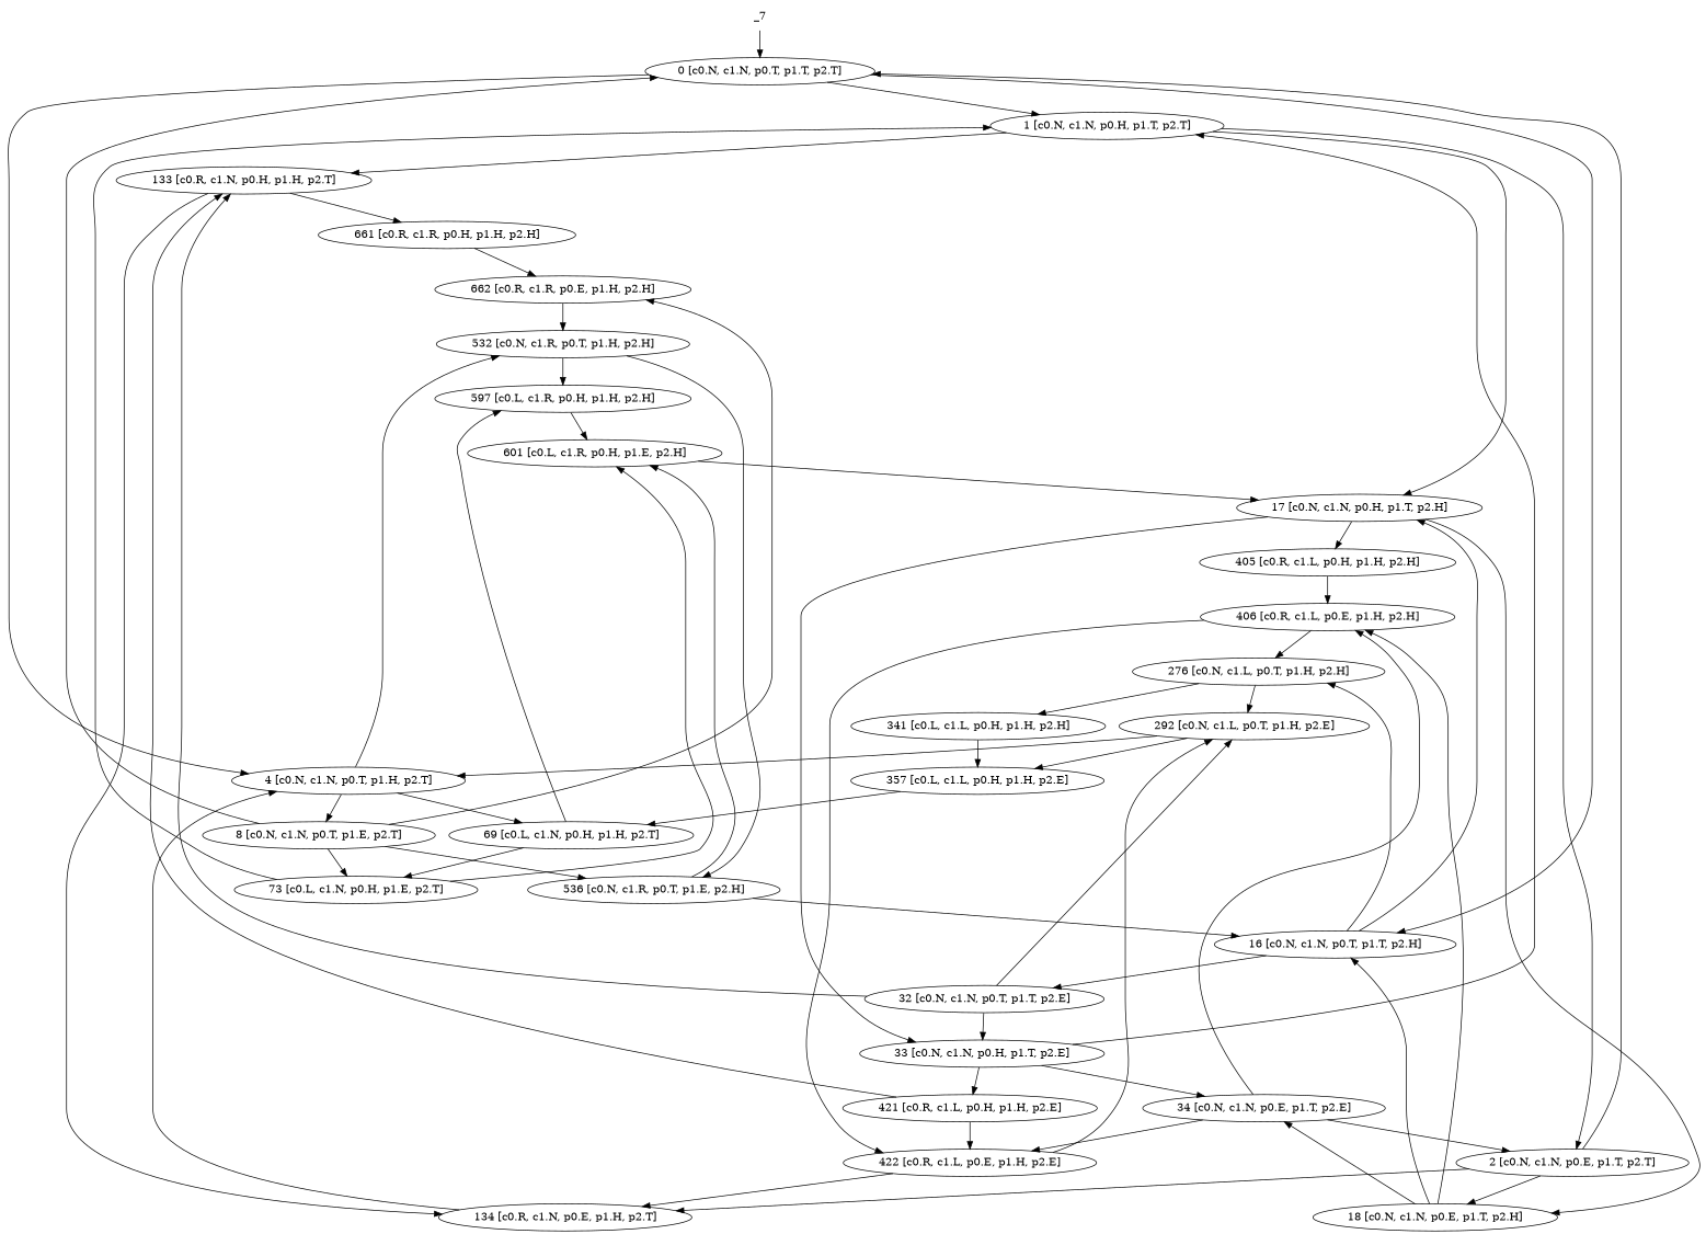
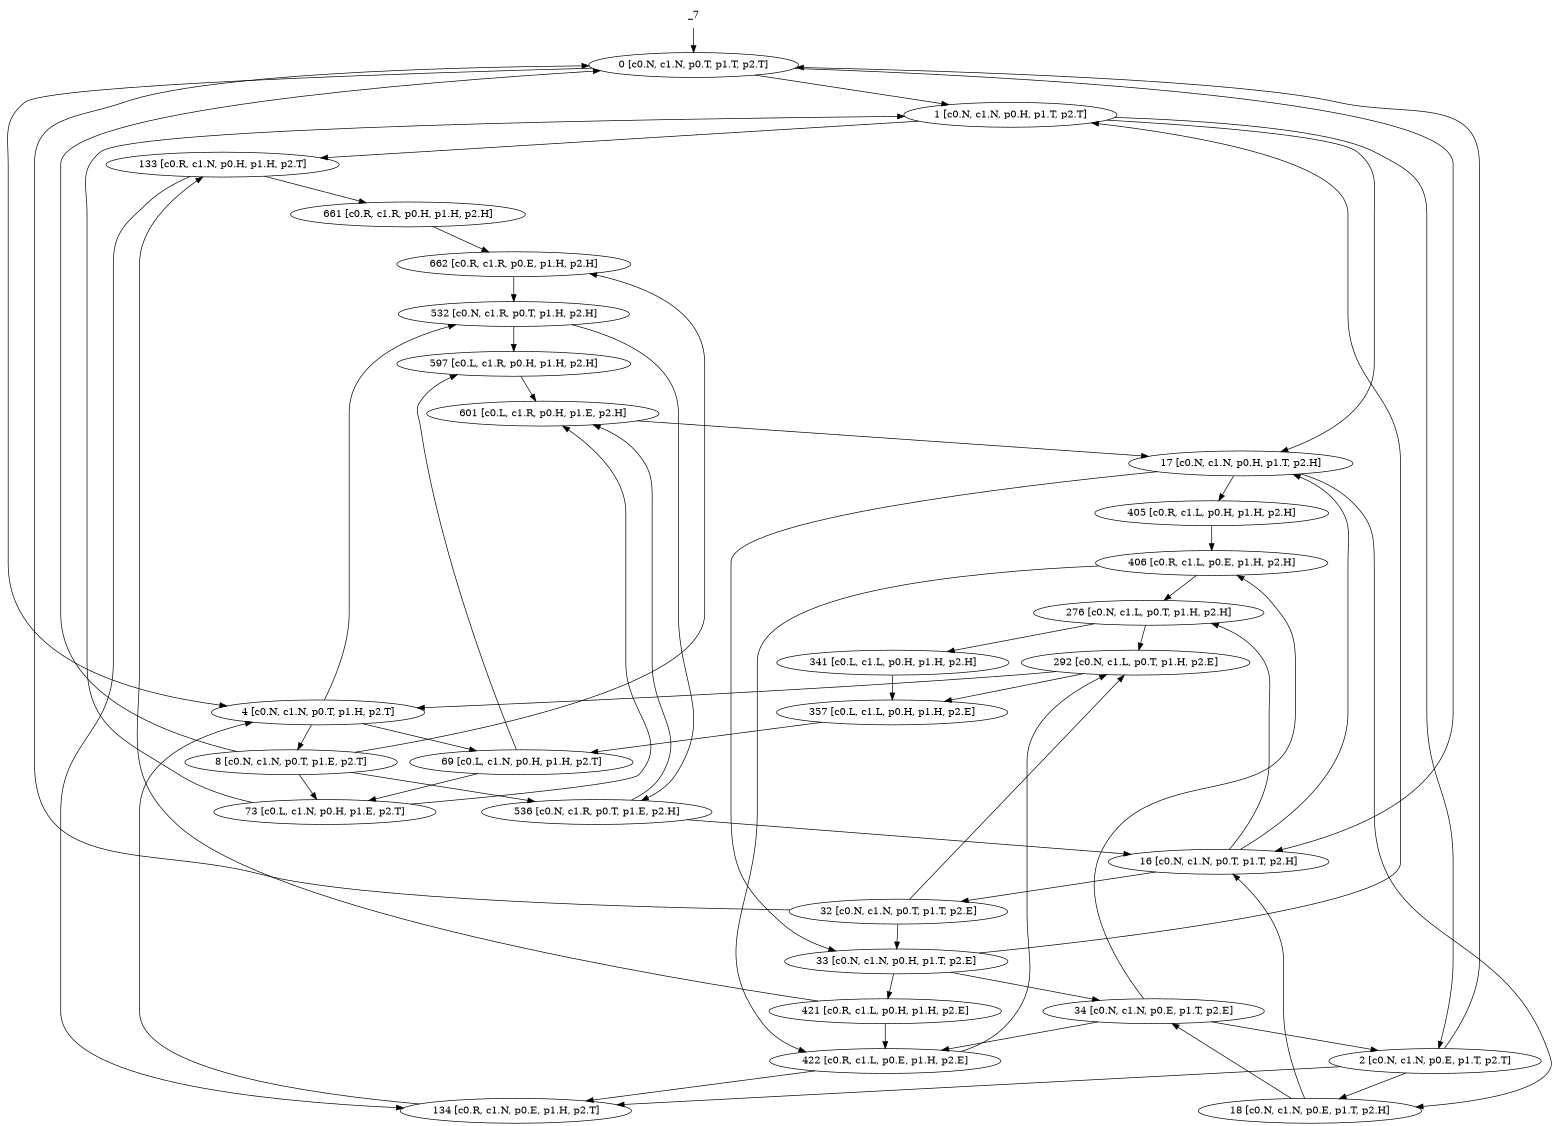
  digraph {
    n1 [label=_7 shape=none]
    n2 [label="0 [c0.N, c1.N, p0.T, p1.T, p2.T]"]
    n3 [label="1 [c0.N, c1.N, p0.H, p1.T, p2.T]"]
    n4 [label="4 [c0.N, c1.N, p0.T, p1.H, p2.T]"]
    n5 [label="16 [c0.N, c1.N, p0.T, p1.T, p2.H]"]
    n6 [label="133 [c0.R, c1.N, p0.H, p1.H, p2.T]"]
    n7 [label="17 [c0.N, c1.N, p0.H, p1.T, p2.H]"]
    n8 [label="2 [c0.N, c1.N, p0.E, p1.T, p2.T]"]
    n9 [label="69 [c0.L, c1.N, p0.H, p1.H, p2.T]"]
    n10 [label="532 [c0.N, c1.R, p0.T, p1.H, p2.H]"]
    n11 [label="8 [c0.N, c1.N, p0.T, p1.E, p2.T]"]
    n12 [label="276 [c0.N, c1.L, p0.T, p1.H, p2.H]"]
    n13 [label="32 [c0.N, c1.N, p0.T, p1.T, p2.E]"]
    n14 [label="341 [c0.L, c1.L, p0.H, p1.H, p2.H]"]
    n15 [label="357 [c0.L, c1.L, p0.H, p1.H, p2.E]"]
    n16 [label="597 [c0.L, c1.R, p0.H, p1.H, p2.H]"]
    n17 [label="601 [c0.L, c1.R, p0.H, p1.E, p2.H]"]
    n18 [label="405 [c0.R, c1.L, p0.H, p1.H, p2.H]"]
    n19 [label="406 [c0.R, c1.L, p0.E, p1.H, p2.H]"]
    n20 [label="421 [c0.R, c1.L, p0.H, p1.H, p2.E]"]
    n21 [label="422 [c0.R, c1.L, p0.E, p1.H, p2.E]"]
    n22 [label="661 [c0.R, c1.R, p0.H, p1.H, p2.H]"]
    n23 [label="662 [c0.R, c1.R, p0.E, p1.H, p2.H]"]
    n24 [label="73 [c0.L, c1.N, p0.H, p1.E, p2.T]"]
    n25 [label="134 [c0.R, c1.N, p0.E, p1.H, p2.T]"]
    n26 [label="292 [c0.N, c1.L, p0.T, p1.H, p2.E]"]
    n27 [label="33 [c0.N, c1.N, p0.H, p1.T, p2.E]"]
    n28 [label="18 [c0.N, c1.N, p0.E, p1.T, p2.H]"]
    n29 [label="34 [c0.N, c1.N, p0.E, p1.T, p2.E]"]
    n30 [label="536 [c0.N, c1.R, p0.T, p1.E, p2.H]"]
    n1 -> n2
    n2 -> n3
    n2 -> n4
    n2 -> n5
    n3 -> n6
    n3 -> n7
    n3 -> n8
    n4 -> n9
    n4 -> n10
    n4 -> n11
    n5 -> n7
    n5 -> n12
    n5 -> n13
    n6 -> n22
    n6 -> n25
    n7 -> n18
    n7 -> n27
    n7 -> n28
    n8 -> n2
    n8 -> n25
    n8 -> n28
    n9 -> n16
    n9 -> n24
    n10 -> n16
    n10 -> n30
    n11 -> n2
    n11 -> n23
    n11 -> n24
    n11 -> n30
    n12 -> n14
    n12 -> n26
-   n13 -> n6
+   n13 -> n2
    n13 -> n26
    n13 -> n27
    n14 -> n15
    n15 -> n9
    n16 -> n17
    n17 -> n7
    n18 -> n19
    n19 -> n12
    n19 -> n21
    n20 -> n6
    n20 -> n21
    n21 -> n25
    n21 -> n26
    n22 -> n23
    n23 -> n10
    n24 -> n3
    n24 -> n17
    n25 -> n4
    n26 -> n4
    n26 -> n15
    n27 -> n3
    n27 -> n20
    n27 -> n29
    n28 -> n5
-   n28 -> n19
    n28 -> n29
    n29 -> n8
    n29 -> n19
    n29 -> n21
    n30 -> n5
    n30 -> n17
  }
